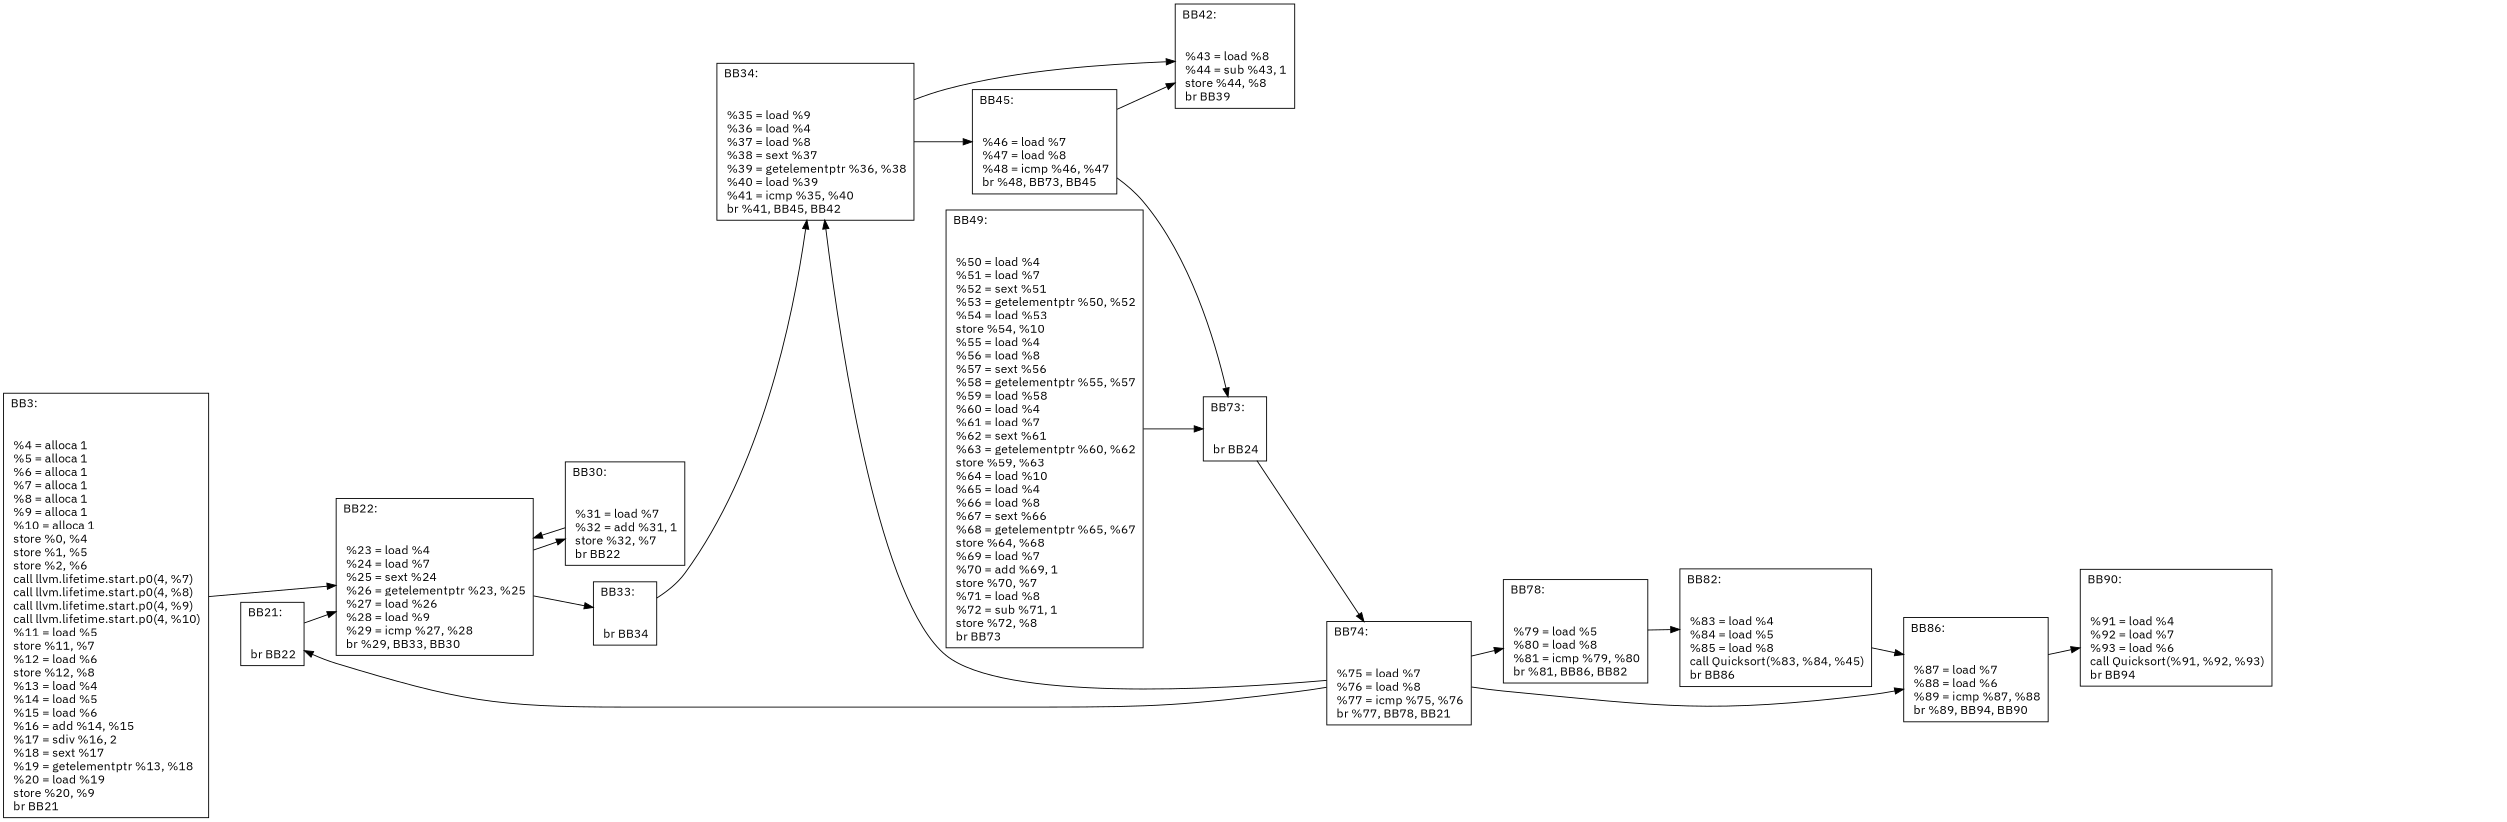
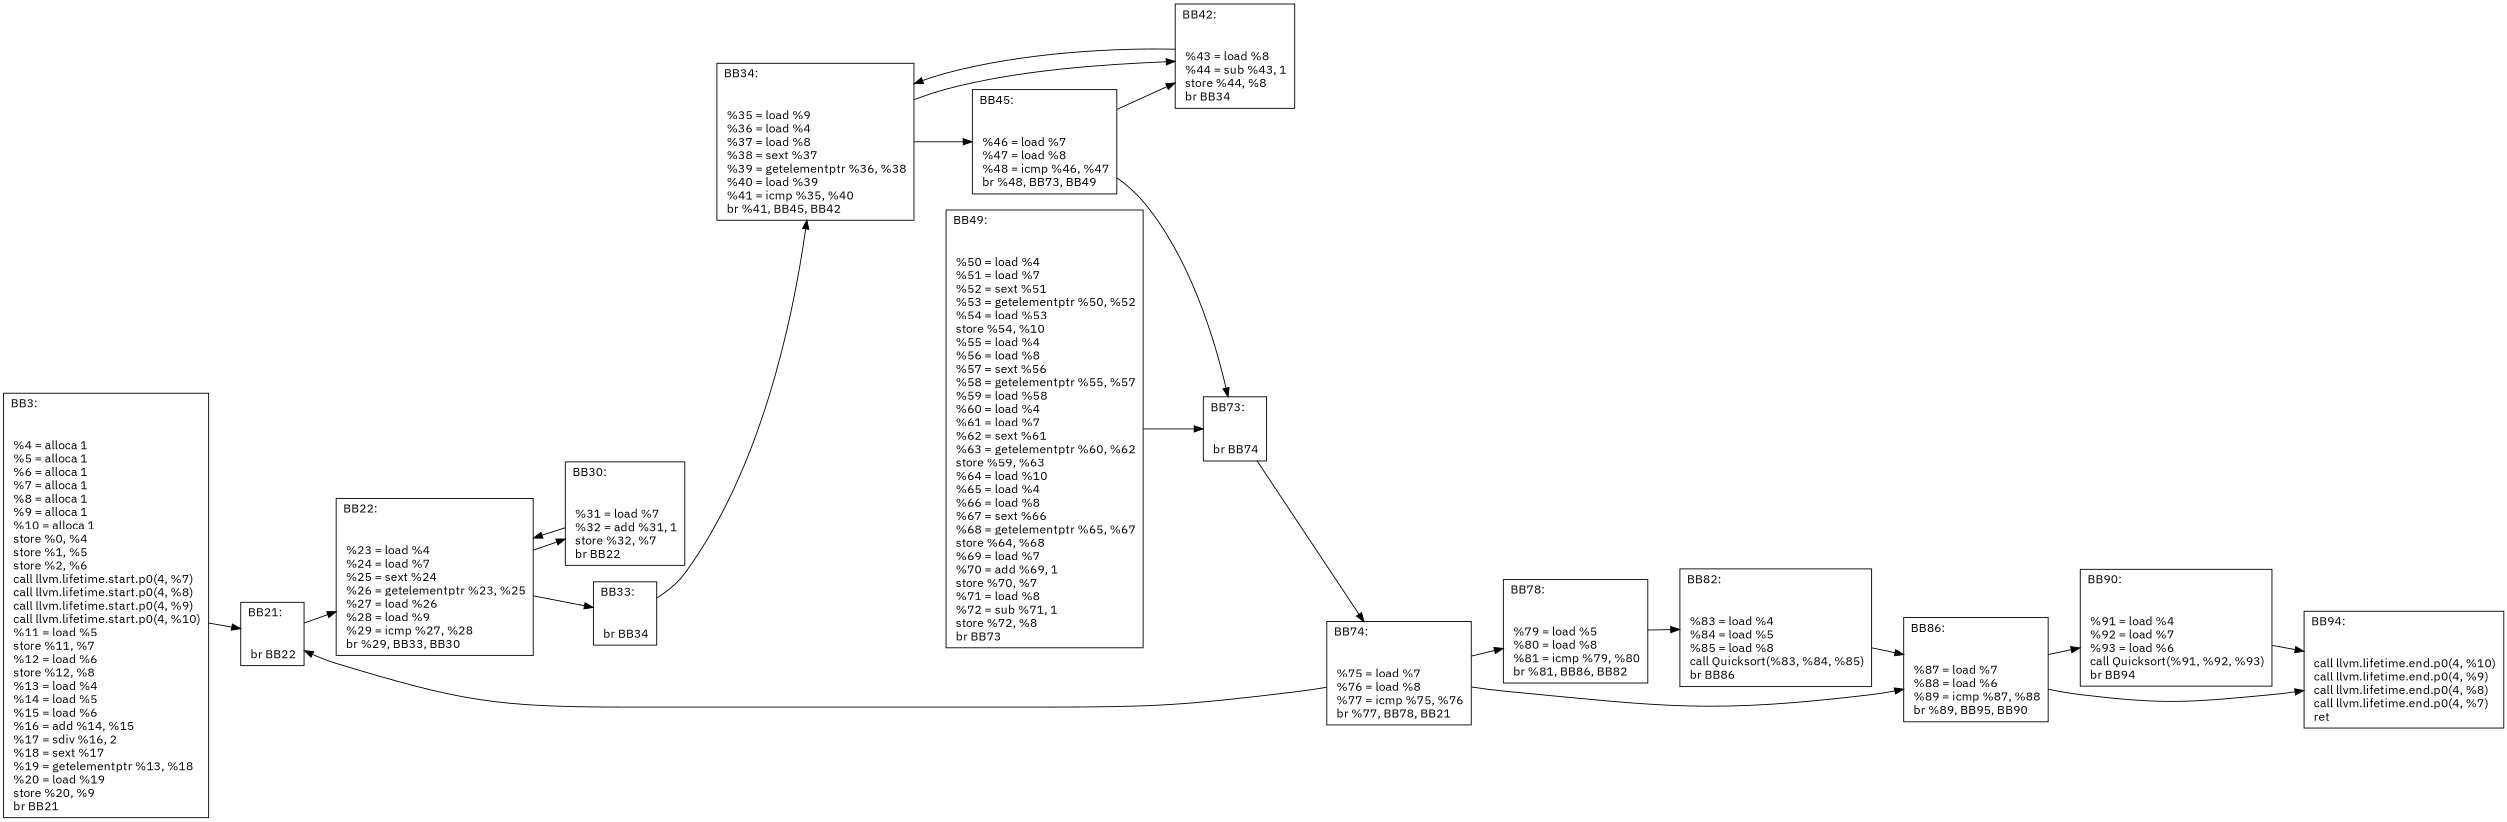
  digraph {
    fontname="IBM Plex Sans"
    rankdir=LR
    node [fontname="IBM Plex Sans" shape=record]
    edge [fontname="IBM Plex Sans"]
    n1 [label="{BB3:\l\l\n	 %4 = alloca  1\l	 %5 = alloca  1\l	 %6 = alloca  1\l	 %7 = alloca  1\l	 %8 = alloca  1\l	 %9 = alloca  1\l	 %10 = alloca  1\l	 store  %0,  %4\l	 store  %1,  %5\l	 store  %2,  %6\l	 call llvm.lifetime.start.p0(4, %7)\l	 call llvm.lifetime.start.p0(4, %8)\l	 call llvm.lifetime.start.p0(4, %9)\l	 call llvm.lifetime.start.p0(4, %10)\l	 %11 = load  %5\l	 store  %11,  %7\l	 %12 = load  %6\l	 store  %12,  %8\l	 %13 = load  %4\l	 %14 = load  %5\l	 %15 = load  %6\l	 %16 = add  %14,  %15\l	 %17 = sdiv  %16,  2\l	 %18 = sext  %17\l	 %19 = getelementptr  %13,  %18\l	 %20 = load  %19\l	 store  %20,  %9\l	 br BB21\l	}"]
    n2 [label="{BB21:\l\l\n	 br BB22\l	}"]
    n3 [label="{BB22:\l\l\n	 %23 = load  %4\l	 %24 = load  %7\l	 %25 = sext  %24\l	 %26 = getelementptr  %23,  %25\l	 %27 = load  %26\l	 %28 = load  %9\l	 %29 = icmp  %27,  %28\l	 br %29, BB33, BB30\l	}"]
    n4 [label="{BB30:\l\l\n	 %31 = load  %7\l	 %32 = add  %31,  1\l	 store  %32,  %7\l	 br BB22\l	}"]
    n5 [label="{BB33:\l\l\n	 br BB34\l	}"]
    n6 [label="{BB34:\l\l\n	 %35 = load  %9\l	 %36 = load  %4\l	 %37 = load  %8\l	 %38 = sext  %37\l	 %39 = getelementptr  %36,  %38\l	 %40 = load  %39\l	 %41 = icmp  %35,  %40\l	 br %41, BB45, BB42\l	}"]
-   n7 [label="{BB42:\l\l\n	 %43 = load  %8\l	 %44 = sub  %43,  1\l	 store  %44,  %8\l	 br BB39\l	}"]
-   n8 [label="{BB45:\l\l\n	 %46 = load  %7\l	 %47 = load  %8\l	 %48 = icmp  %46,  %47\l	 br %48, BB73, BB45\l	}"]
-   n9 [label="{BB73:\l\l\n	 br BB24\l	}"]
+   n7 [label="{BB42:\l\l\n	 %43 = load  %8\l	 %44 = sub  %43,  1\l	 store  %44,  %8\l	 br BB34\l	}"]
+   n8 [label="{BB45:\l\l\n	 %46 = load  %7\l	 %47 = load  %8\l	 %48 = icmp  %46,  %47\l	 br %48, BB73, BB49\l	}"]
+   n9 [label="{BB73:\l\l\n	 br BB74\l	}"]
    n10 [label="{BB49:\l\l\n	 %50 = load  %4\l	 %51 = load  %7\l	 %52 = sext  %51\l	 %53 = getelementptr  %50,  %52\l	 %54 = load  %53\l	 store  %54,  %10\l	 %55 = load  %4\l	 %56 = load  %8\l	 %57 = sext  %56\l	 %58 = getelementptr  %55,  %57\l	 %59 = load  %58\l	 %60 = load  %4\l	 %61 = load  %7\l	 %62 = sext  %61\l	 %63 = getelementptr  %60,  %62\l	 store  %59,  %63\l	 %64 = load  %10\l	 %65 = load  %4\l	 %66 = load  %8\l	 %67 = sext  %66\l	 %68 = getelementptr  %65,  %67\l	 store  %64,  %68\l	 %69 = load  %7\l	 %70 = add  %69,  1\l	 store  %70,  %7\l	 %71 = load  %8\l	 %72 = sub  %71,  1\l	 store  %72,  %8\l	 br BB73\l	}"]
    n11 [label="{BB74:\l\l\n	 %75 = load  %7\l	 %76 = load  %8\l	 %77 = icmp  %75,  %76\l	 br %77, BB78, BB21\l	}"]
    n12 [label="{BB78:\l\l\n	 %79 = load  %5\l	 %80 = load  %8\l	 %81 = icmp  %79,  %80\l	 br %81, BB86, BB82\l	}"]
-   n13 [label="{BB86:\l\l\n	 %87 = load  %7\l	 %88 = load  %6\l	 %89 = icmp  %87,  %88\l	 br %89, BB94, BB90\l	}"]
-   n14 [label="{BB82:\l\l\n	 %83 = load  %4\l	 %84 = load  %5\l	 %85 = load  %8\l	 call Quicksort(%83, %84, %45)\l	 br BB86\l	}"]
+   n13 [label="{BB86:\l\l\n	 %87 = load  %7\l	 %88 = load  %6\l	 %89 = icmp  %87,  %88\l	 br %89, BB95, BB90\l	}"]
+   n14 [label="{BB82:\l\l\n	 %83 = load  %4\l	 %84 = load  %5\l	 %85 = load  %8\l	 call Quicksort(%83, %84, %85)\l	 br BB86\l	}"]
    n15 [label="{BB90:\l\l\n	 %91 = load  %4\l	 %92 = load  %7\l	 %93 = load  %6\l	 call Quicksort(%91, %92, %93)\l	 br BB94\l	}"]
-   n1 -> n3
+   n16 [label="{BB94:\l\l\n	 call llvm.lifetime.end.p0(4, %10)\l	 call llvm.lifetime.end.p0(4, %9)\l	 call llvm.lifetime.end.p0(4, %8)\l	 call llvm.lifetime.end.p0(4, %7)\l	 ret \l	}"]
+   n1 -> n2
    n2 -> n3
    n3 -> n4
    n3 -> n5
    n4 -> n3
    n5 -> n6
    n6 -> n7
    n6 -> n8
-   n11 -> n6
+   n7 -> n6
    n8 -> n7
    n8 -> n9
    n9 -> n11
    n10 -> n9
    n11 -> n2
    n11 -> n12
    n11 -> n13
    n12 -> n14
    n13 -> n15
+   n13 -> n16
    n14 -> n13
+   n15 -> n16
  }
